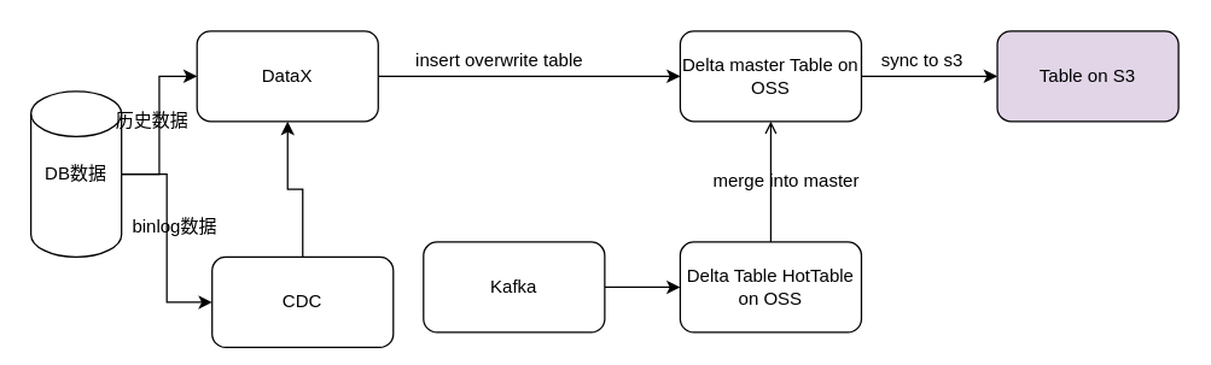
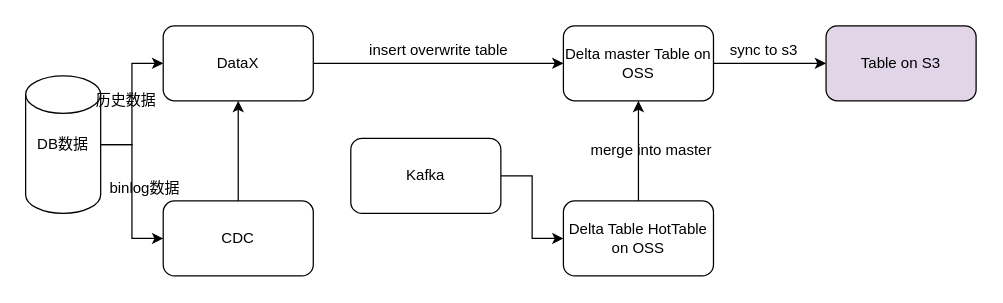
  <mxCell id="0" />
  <mxCell id="1" parent="0" />
  <mxCell id="2" value="" style="edgeStyle=orthogonalEdgeStyle;rounded=0;orthogonalLoop=1;jettySize=auto;html=1;" parent="1" source="4" target="6" edge="1"><mxGeometry relative="1" as="geometry" /></mxCell>
  <mxCell id="3" value="" style="edgeStyle=orthogonalEdgeStyle;rounded=0;orthogonalLoop=1;jettySize=auto;html=1;entryX=0;entryY=0.5;entryDx=0;entryDy=0;" parent="1" source="4" target="8" edge="1"><mxGeometry relative="1" as="geometry" /></mxCell>
  <mxCell id="4" value="DB数据" style="shape=cylinder2;whiteSpace=wrap;html=1;boundedLbl=1;backgroundOutline=1;size=15;" parent="1" vertex="1"><mxGeometry x="20" y="60" width="60" height="110" as="geometry" /></mxCell>
  <mxCell id="5" style="edgeStyle=orthogonalEdgeStyle;rounded=0;orthogonalLoop=1;jettySize=auto;html=1;entryX=0;entryY=0.5;entryDx=0;entryDy=0;" edge="1" parent="1" source="6" target="17"><mxGeometry relative="1" as="geometry" /></mxCell>
  <mxCell id="6" value="DataX" style="rounded=1;whiteSpace=wrap;html=1;" parent="1" vertex="1"><mxGeometry x="130" y="20" width="120" height="60" as="geometry" /></mxCell>
  <mxCell id="7" value="" style="edgeStyle=orthogonalEdgeStyle;rounded=0;orthogonalLoop=1;jettySize=auto;html=1;" parent="1" source="8" target="6" edge="1"><mxGeometry relative="1" as="geometry" /></mxCell>
- <mxCell id="8" value="CDC" style="rounded=1;whiteSpace=wrap;html=1;" parent="1" vertex="1"><mxGeometry x="140" y="170" width="120" height="60" as="geometry" /></mxCell>
+ <mxCell id="8" value="CDC" style="rounded=1;whiteSpace=wrap;html=1;" parent="1" vertex="1"><mxGeometry x="130" y="160" width="120" height="60" as="geometry" /></mxCell>
  <mxCell id="9" value="" style="edgeStyle=orthogonalEdgeStyle;rounded=0;orthogonalLoop=1;jettySize=auto;html=1;" edge="1" parent="1" source="10" target="12"><mxGeometry relative="1" as="geometry" /></mxCell>
- <mxCell id="10" value="Kafka" style="rounded=1;whiteSpace=wrap;html=1;" parent="1" vertex="1"><mxGeometry x="280" y="160" width="120" height="60" as="geometry" /></mxCell>
- <mxCell id="11" value="" style="edgeStyle=orthogonalEdgeStyle;rounded=0;orthogonalLoop=1;jettySize=auto;html=1;endArrow=open;" edge="1" parent="1" source="12" target="17"><mxGeometry relative="1" as="geometry" /></mxCell>
+ <mxCell id="10" value="Kafka" style="rounded=1;whiteSpace=wrap;html=1;" parent="1" vertex="1"><mxGeometry x="280" y="110" width="120" height="60" as="geometry" /></mxCell>
+ <mxCell id="11" value="" style="edgeStyle=orthogonalEdgeStyle;rounded=0;orthogonalLoop=1;jettySize=auto;html=1;" edge="1" parent="1" source="12" target="17"><mxGeometry relative="1" as="geometry" /></mxCell>
  <mxCell id="12" value="Delta Table HotTable on OSS" style="rounded=1;whiteSpace=wrap;html=1;" parent="1" vertex="1"><mxGeometry x="450" y="160" width="120" height="60" as="geometry" /></mxCell>
  <mxCell id="13" value="Table on S3" style="rounded=1;whiteSpace=wrap;html=1;fillColor=#e1d5e7;" parent="1" vertex="1"><mxGeometry x="660" y="20" width="120" height="60" as="geometry" /></mxCell>
  <mxCell id="14" value="历史数据" style="text;html=1;align=center;verticalAlign=middle;resizable=0;points=[];autosize=1;" parent="1" vertex="1"><mxGeometry x="70" y="70" width="60" height="20" as="geometry" /></mxCell>
  <mxCell id="15" value="binlog数据" style="text;html=1;align=center;verticalAlign=middle;resizable=0;points=[];autosize=1;" parent="1" vertex="1"><mxGeometry x="80" y="140" width="70" height="20" as="geometry" /></mxCell>
  <mxCell id="16" value="" style="edgeStyle=orthogonalEdgeStyle;rounded=0;orthogonalLoop=1;jettySize=auto;html=1;entryX=0;entryY=0.5;entryDx=0;entryDy=0;" edge="1" parent="1" source="17" target="13"><mxGeometry relative="1" as="geometry"><mxPoint x="605" y="80" as="targetPoint" /></mxGeometry></mxCell>
  <mxCell id="17" value="Delta master Table on OSS" style="rounded=1;whiteSpace=wrap;html=1;" vertex="1" parent="1"><mxGeometry x="450" y="20" width="120" height="60" as="geometry" /></mxCell>
  <mxCell id="18" value="merge into master" style="text;html=1;align=center;verticalAlign=middle;resizable=0;points=[];autosize=1;" vertex="1" parent="1"><mxGeometry x="465" y="110" width="110" height="20" as="geometry" /></mxCell>
- <mxCell id="19" value="insert overwrite table" style="text;html=1;align=center;verticalAlign=middle;resizable=0;points=[];autosize=1;" vertex="1" parent="1"><mxGeometry x="265" y="30" width="130" height="20" as="geometry" /></mxCell>
+ <mxCell id="19" value="insert overwrite table" style="text;html=1;align=center;verticalAlign=middle;resizable=0;points=[];autosize=1;" vertex="1" parent="1"><mxGeometry x="285" y="30" width="130" height="20" as="geometry" /></mxCell>
  <mxCell id="20" value="sync to s3" style="text;html=1;align=center;verticalAlign=middle;resizable=0;points=[];autosize=1;" vertex="1" parent="1"><mxGeometry x="575" y="30" width="70" height="20" as="geometry" /></mxCell>
